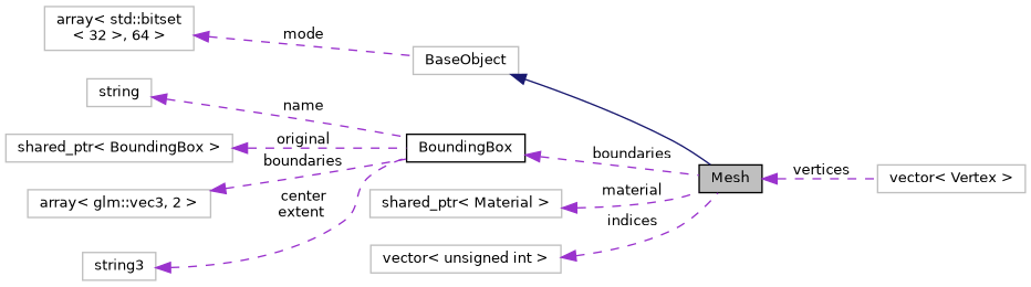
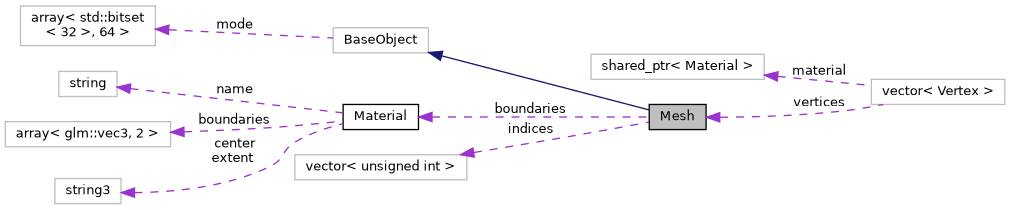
  digraph {
    rankdir=LR
    node [color=grey75 fillcolor=white fontname=Helvetica fontsize=10 shape=record style=filled]
    edge [color=darkorchid3 dir=back fontname=Helvetica fontsize=10 labelfontname=Helvetica labelfontsize=10 style=dashed]
    n1 [color=black fillcolor=grey75 fontcolor=black height=0.2 label=Mesh width=0.4]
    n2 [height=0.2 label="vector\< Vertex \>" width=0.4]
    n3 [height=0.2 label=BaseObject width=0.4]
    n4 [height=0.2 label="array\< std::bitset\l\< 32 \>, 64 \>" width=0.4]
    n5 [height=0.2 label=string width=0.4]
-   n6 [color=black height=0.2 label=BoundingBox width=0.4]
-   n7 [height=0.2 label="shared_ptr\< BoundingBox \>" width=0.4]
+   n6 [color=black height=0.2 label=Material width=0.4]
    n8 [height=0.2 label="array\< glm::vec3, 2 \>" width=0.4]
    n9 [height=0.2 label=string3 width=0.4]
    n10 [height=0.2 label="shared_ptr\< Material \>" width=0.4]
    n11 [height=0.2 label="vector\< unsigned int \>" width=0.4]
    n1 -> n2 [label=" vertices"]
    n3 -> n1 [color=midnightblue style=solid]
    n4 -> n3 [label=" mode"]
    n5 -> n6 [label=" name"]
    n6 -> n1 [label=" boundaries"]
-   n7 -> n6 [label=" original"]
    n8 -> n6 [label=" boundaries"]
    n9 -> n6 [label=" center\nextent"]
-   n10 -> n1 [label=" material"]
+   n10 -> n2 [label=" material"]
    n11 -> n1 [label=" indices"]
  }
